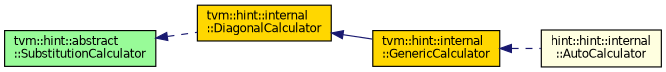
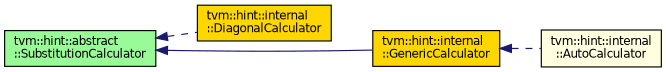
  digraph {
    rankdir=LR
    node [color=black fillcolor=gold fontname=Helvetica fontsize=10 shape=record style=filled]
    edge [color=midnightblue dir=back fontname=Helvetica fontsize=10 labelfontname=Helvetica labelfontsize=10 style=dashed]
    n1 [fillcolor=palegreen height=0.2 label="tvm::hint::abstract\l::SubstitutionCalculator" width=0.4]
    n2 [height=0.2 label="tvm::hint::internal\l::DiagonalCalculator" width=0.4]
    n3 [height=0.2 label="tvm::hint::internal\l::GenericCalculator" width=0.4]
-   n4 [fillcolor=lightyellow height=0.2 label="hint::hint::internal\l::AutoCalculator" width=0.4]
+   n4 [fillcolor=lightyellow height=0.2 label="tvm::hint::internal\l::AutoCalculator" width=0.4]
    n1 -> n2
-   n2 -> n3 [style=solid]
+   n1 -> n3 [style=solid]
    n3 -> n4
  }
